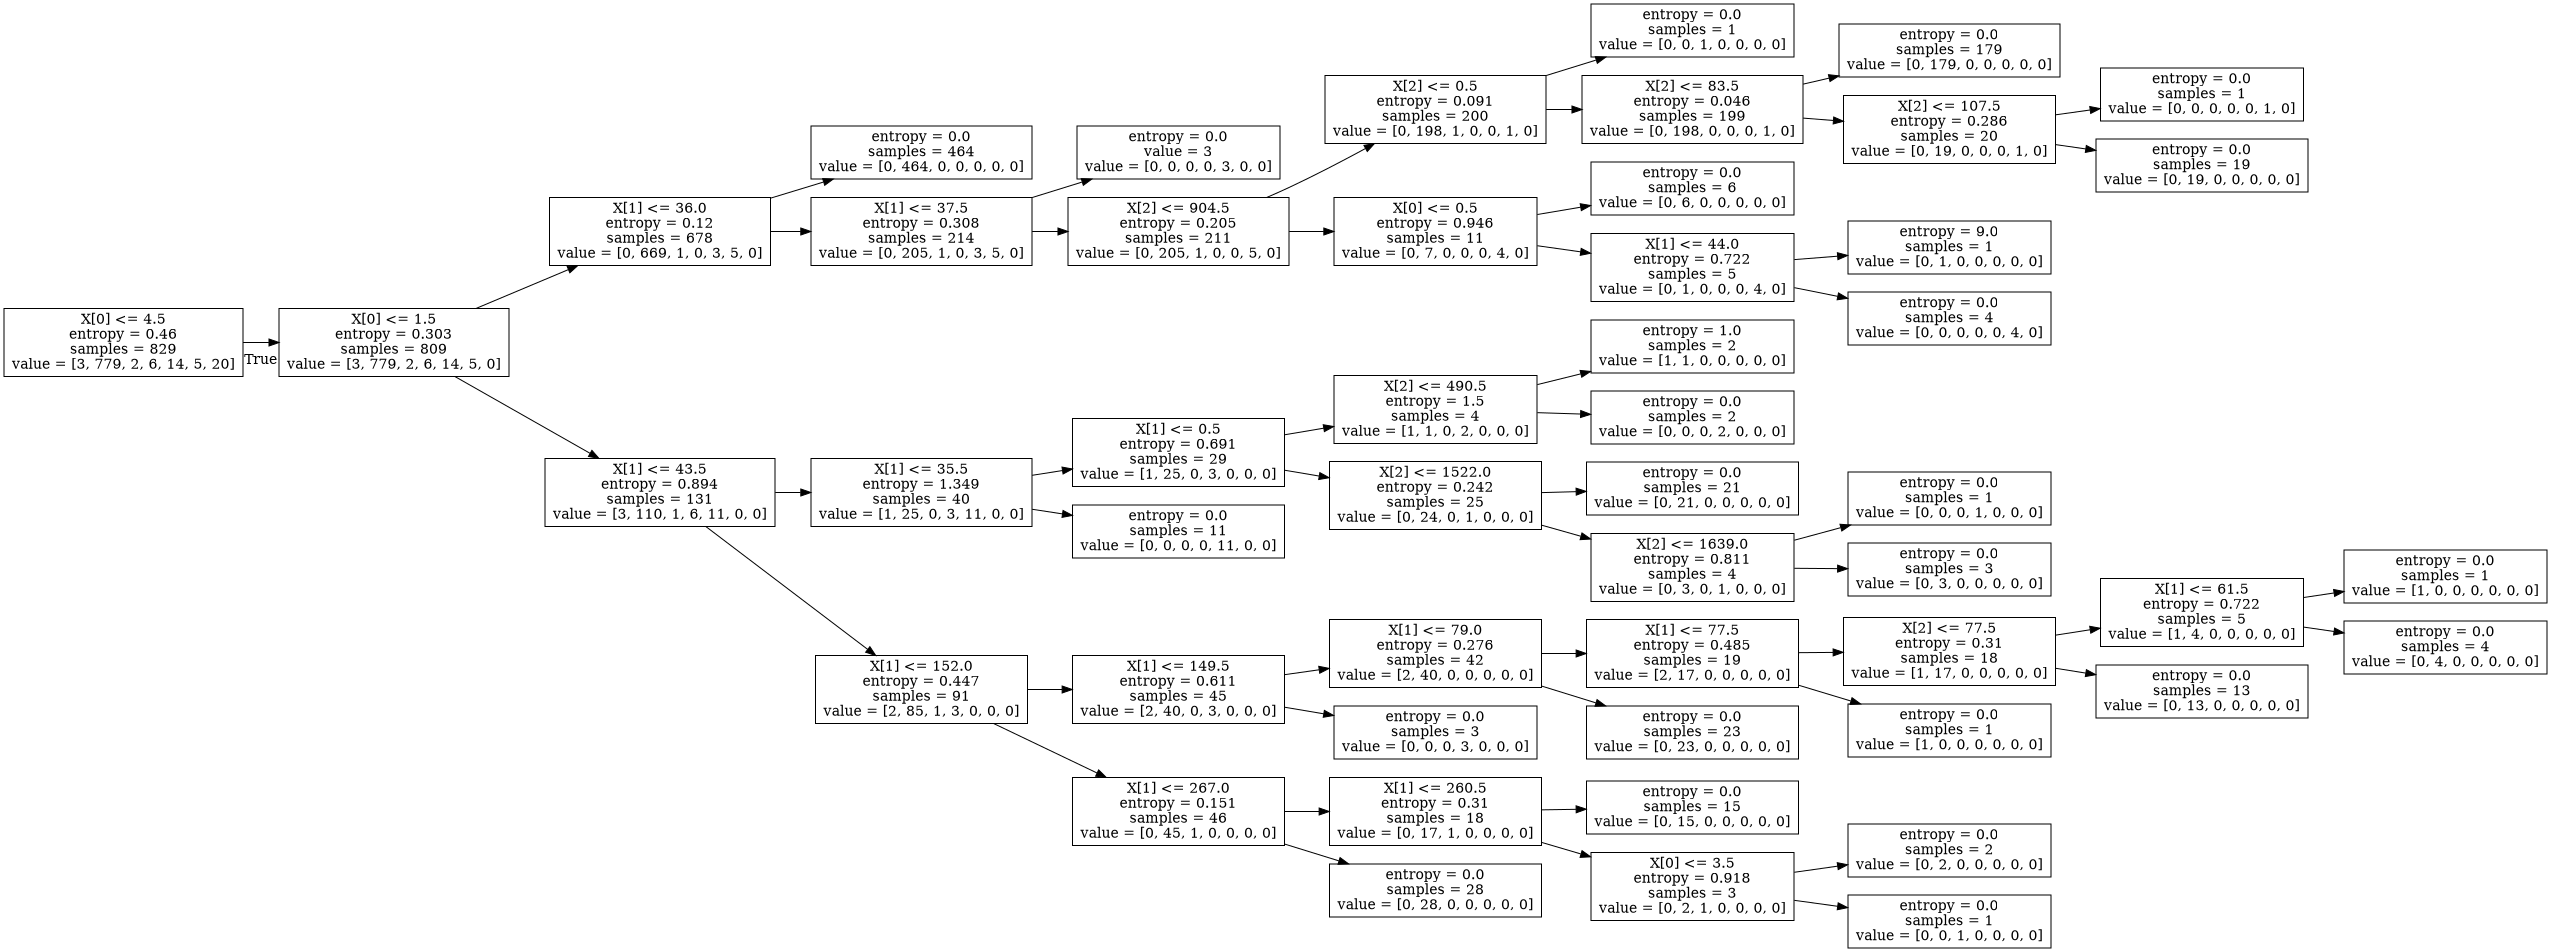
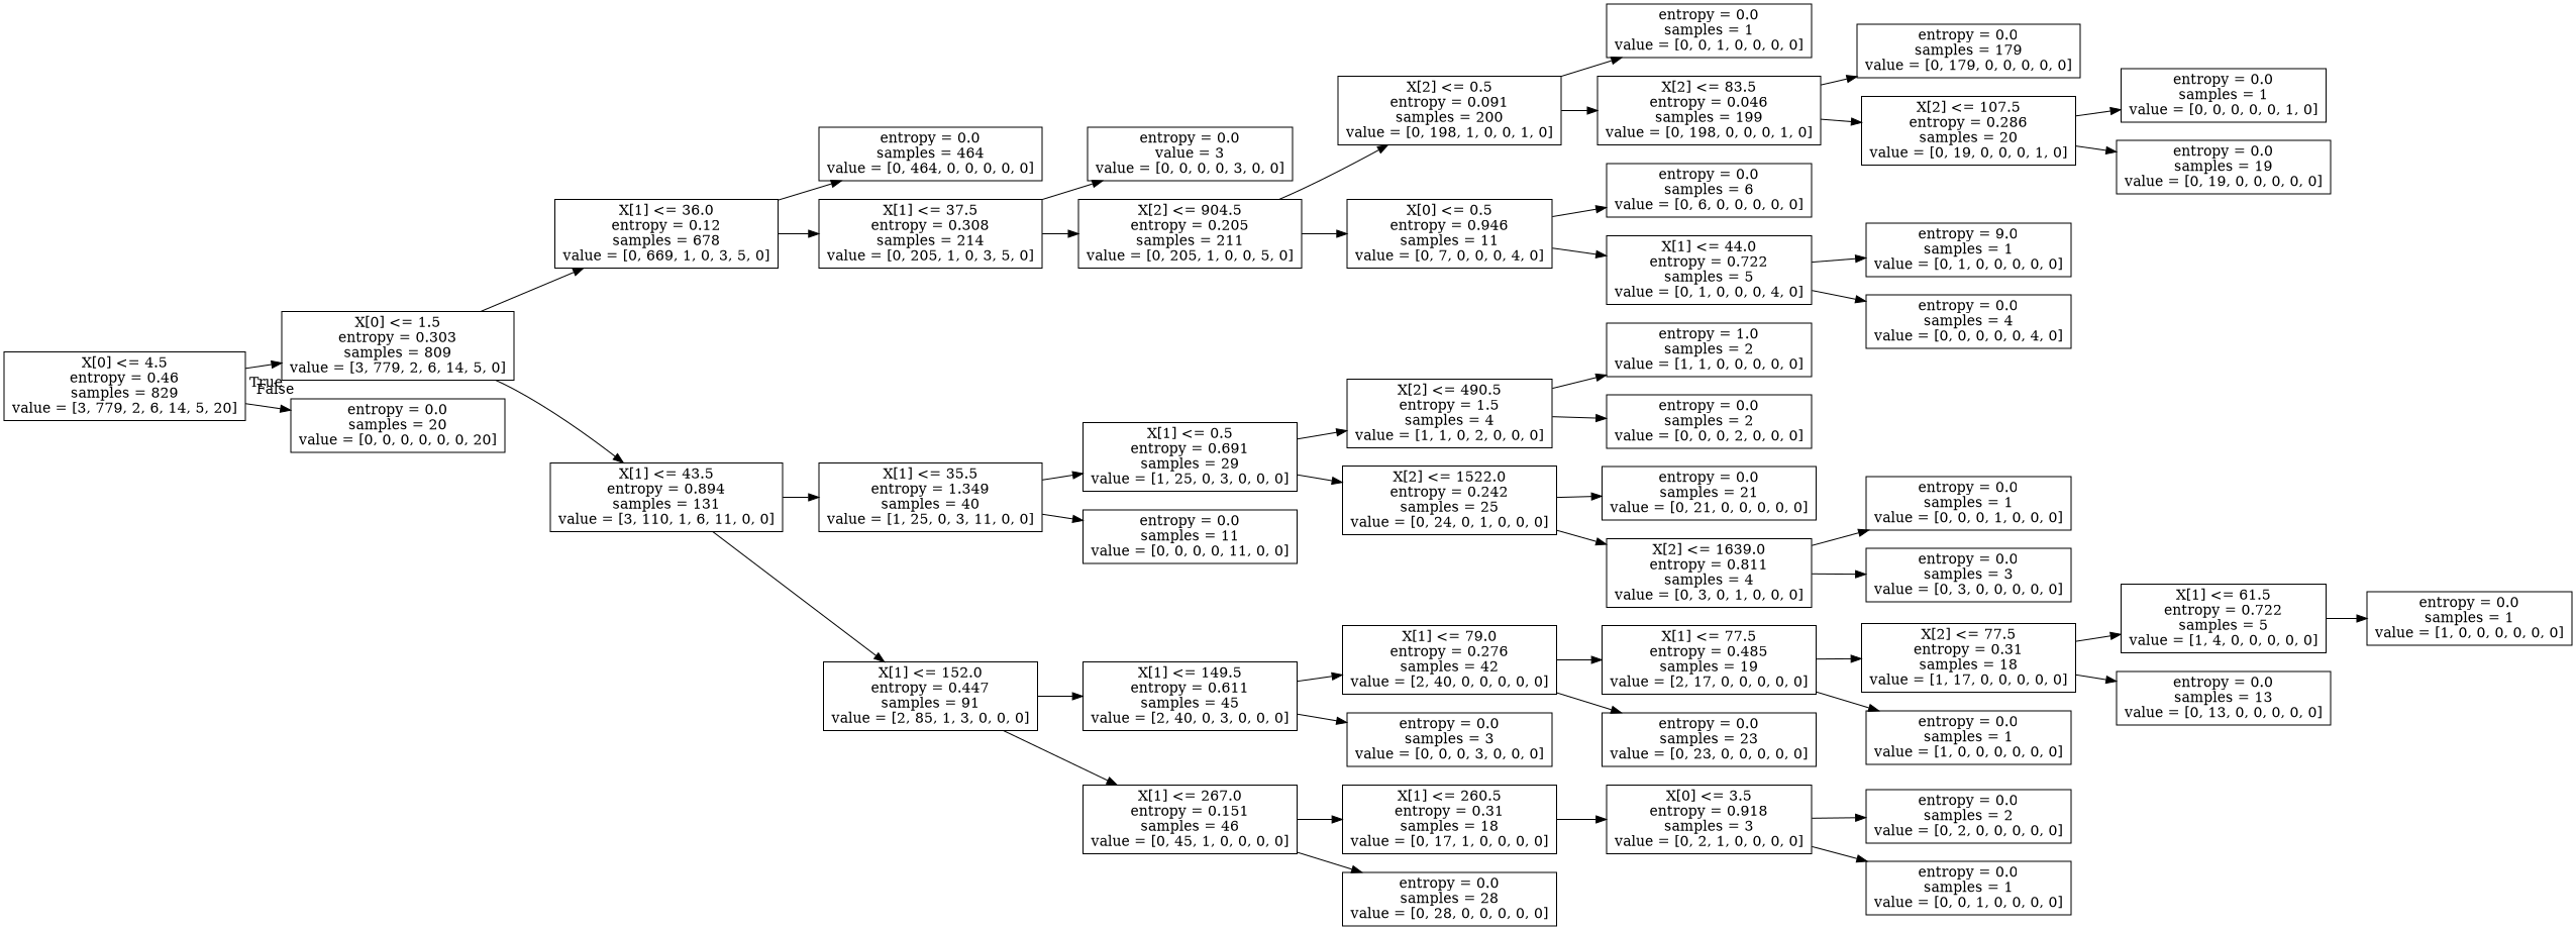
  digraph {
    rankdir=LR
    node [shape=box]
    n1 [label="X[0] <= 4.5\nentropy = 0.46\nsamples = 829\nvalue = [3, 779, 2, 6, 14, 5, 20]"]
    n2 [label="X[0] <= 1.5\nentropy = 0.303\nsamples = 809\nvalue = [3, 779, 2, 6, 14, 5, 0]"]
+   n3 [label="entropy = 0.0\nsamples = 20\nvalue = [0, 0, 0, 0, 0, 0, 20]"]
    n4 [label="X[1] <= 36.0\nentropy = 0.12\nsamples = 678\nvalue = [0, 669, 1, 0, 3, 5, 0]"]
    n5 [label="X[1] <= 43.5\nentropy = 0.894\nsamples = 131\nvalue = [3, 110, 1, 6, 11, 0, 0]"]
    n6 [label="entropy = 0.0\nsamples = 464\nvalue = [0, 464, 0, 0, 0, 0, 0]"]
    n7 [label="X[1] <= 37.5\nentropy = 0.308\nsamples = 214\nvalue = [0, 205, 1, 0, 3, 5, 0]"]
    n8 [label="X[1] <= 35.5\nentropy = 1.349\nsamples = 40\nvalue = [1, 25, 0, 3, 11, 0, 0]"]
    n9 [label="X[1] <= 152.0\nentropy = 0.447\nsamples = 91\nvalue = [2, 85, 1, 3, 0, 0, 0]"]
    n10 [label="entropy = 0.0\nvalue = 3\nvalue = [0, 0, 0, 0, 3, 0, 0]"]
    n11 [label="X[2] <= 904.5\nentropy = 0.205\nsamples = 211\nvalue = [0, 205, 1, 0, 0, 5, 0]"]
    n12 [label="X[2] <= 0.5\nentropy = 0.091\nsamples = 200\nvalue = [0, 198, 1, 0, 0, 1, 0]"]
    n13 [label="X[0] <= 0.5\nentropy = 0.946\nsamples = 11\nvalue = [0, 7, 0, 0, 0, 4, 0]"]
    n14 [label="entropy = 0.0\nsamples = 1\nvalue = [0, 0, 1, 0, 0, 0, 0]"]
    n15 [label="X[2] <= 83.5\nentropy = 0.046\nsamples = 199\nvalue = [0, 198, 0, 0, 0, 1, 0]"]
    n16 [label="entropy = 0.0\nsamples = 6\nvalue = [0, 6, 0, 0, 0, 0, 0]"]
    n17 [label="X[1] <= 44.0\nentropy = 0.722\nsamples = 5\nvalue = [0, 1, 0, 0, 0, 4, 0]"]
    n18 [label="entropy = 0.0\nsamples = 179\nvalue = [0, 179, 0, 0, 0, 0, 0]"]
    n19 [label="X[2] <= 107.5\nentropy = 0.286\nsamples = 20\nvalue = [0, 19, 0, 0, 0, 1, 0]"]
    n20 [label="entropy = 0.0\nsamples = 1\nvalue = [0, 0, 0, 0, 0, 1, 0]"]
    n21 [label="entropy = 0.0\nsamples = 19\nvalue = [0, 19, 0, 0, 0, 0, 0]"]
    n22 [label="entropy = 9.0\nsamples = 1\nvalue = [0, 1, 0, 0, 0, 0, 0]"]
    n23 [label="entropy = 0.0\nsamples = 4\nvalue = [0, 0, 0, 0, 0, 4, 0]"]
    n24 [label="X[1] <= 0.5\nentropy = 0.691\nsamples = 29\nvalue = [1, 25, 0, 3, 0, 0, 0]"]
    n25 [label="entropy = 0.0\nsamples = 11\nvalue = [0, 0, 0, 0, 11, 0, 0]"]
    n26 [label="X[1] <= 149.5\nentropy = 0.611\nsamples = 45\nvalue = [2, 40, 0, 3, 0, 0, 0]"]
    n27 [label="X[1] <= 267.0\nentropy = 0.151\nsamples = 46\nvalue = [0, 45, 1, 0, 0, 0, 0]"]
    n28 [label="X[2] <= 490.5\nentropy = 1.5\nsamples = 4\nvalue = [1, 1, 0, 2, 0, 0, 0]"]
    n29 [label="X[2] <= 1522.0\nentropy = 0.242\nsamples = 25\nvalue = [0, 24, 0, 1, 0, 0, 0]"]
    n30 [label="entropy = 1.0\nsamples = 2\nvalue = [1, 1, 0, 0, 0, 0, 0]"]
    n31 [label="entropy = 0.0\nsamples = 2\nvalue = [0, 0, 0, 2, 0, 0, 0]"]
    n32 [label="entropy = 0.0\nsamples = 21\nvalue = [0, 21, 0, 0, 0, 0, 0]"]
    n33 [label="X[2] <= 1639.0\nentropy = 0.811\nsamples = 4\nvalue = [0, 3, 0, 1, 0, 0, 0]"]
    n34 [label="entropy = 0.0\nsamples = 1\nvalue = [0, 0, 0, 1, 0, 0, 0]"]
    n35 [label="entropy = 0.0\nsamples = 3\nvalue = [0, 3, 0, 0, 0, 0, 0]"]
    n36 [label="X[1] <= 79.0\nentropy = 0.276\nsamples = 42\nvalue = [2, 40, 0, 0, 0, 0, 0]"]
    n37 [label="entropy = 0.0\nsamples = 3\nvalue = [0, 0, 0, 3, 0, 0, 0]"]
    n38 [label="X[1] <= 260.5\nentropy = 0.31\nsamples = 18\nvalue = [0, 17, 1, 0, 0, 0, 0]"]
    n39 [label="entropy = 0.0\nsamples = 28\nvalue = [0, 28, 0, 0, 0, 0, 0]"]
    n40 [label="X[1] <= 77.5\nentropy = 0.485\nsamples = 19\nvalue = [2, 17, 0, 0, 0, 0, 0]"]
    n41 [label="entropy = 0.0\nsamples = 23\nvalue = [0, 23, 0, 0, 0, 0, 0]"]
    n42 [label="X[2] <= 77.5\nentropy = 0.31\nsamples = 18\nvalue = [1, 17, 0, 0, 0, 0, 0]"]
    n43 [label="entropy = 0.0\nsamples = 1\nvalue = [1, 0, 0, 0, 0, 0, 0]"]
    n44 [label="X[1] <= 61.5\nentropy = 0.722\nsamples = 5\nvalue = [1, 4, 0, 0, 0, 0, 0]"]
    n45 [label="entropy = 0.0\nsamples = 13\nvalue = [0, 13, 0, 0, 0, 0, 0]"]
    n46 [label="entropy = 0.0\nsamples = 1\nvalue = [1, 0, 0, 0, 0, 0, 0]"]
-   n47 [label="entropy = 0.0\nsamples = 4\nvalue = [0, 4, 0, 0, 0, 0, 0]"]
-   n48 [label="entropy = 0.0\nsamples = 15\nvalue = [0, 15, 0, 0, 0, 0, 0]"]
    n49 [label="X[0] <= 3.5\nentropy = 0.918\nsamples = 3\nvalue = [0, 2, 1, 0, 0, 0, 0]"]
    n50 [label="entropy = 0.0\nsamples = 2\nvalue = [0, 2, 0, 0, 0, 0, 0]"]
    n51 [label="entropy = 0.0\nsamples = 1\nvalue = [0, 0, 1, 0, 0, 0, 0]"]
    n1 -> n2 [headlabel=True labelangle=45 labeldistance=2.5]
+   n1 -> n3 [headlabel=False labelangle=-45 labeldistance=2.5]
    n2 -> n4
    n2 -> n5
    n4 -> n6
    n4 -> n7
    n5 -> n8
    n5 -> n9
    n7 -> n10
    n7 -> n11
    n8 -> n24
    n8 -> n25
    n9 -> n26
    n9 -> n27
    n11 -> n12
    n11 -> n13
    n12 -> n14
    n12 -> n15
    n13 -> n16
    n13 -> n17
    n15 -> n18
    n15 -> n19
    n17 -> n22
    n17 -> n23
    n19 -> n20
    n19 -> n21
    n24 -> n28
    n24 -> n29
    n26 -> n36
    n26 -> n37
    n27 -> n38
    n27 -> n39
    n28 -> n30
    n28 -> n31
    n29 -> n32
    n29 -> n33
    n33 -> n34
    n33 -> n35
    n36 -> n40
    n36 -> n41
-   n38 -> n48
    n38 -> n49
    n40 -> n42
    n40 -> n43
    n42 -> n44
    n42 -> n45
    n44 -> n46
-   n44 -> n47
    n49 -> n50
    n49 -> n51
  }
